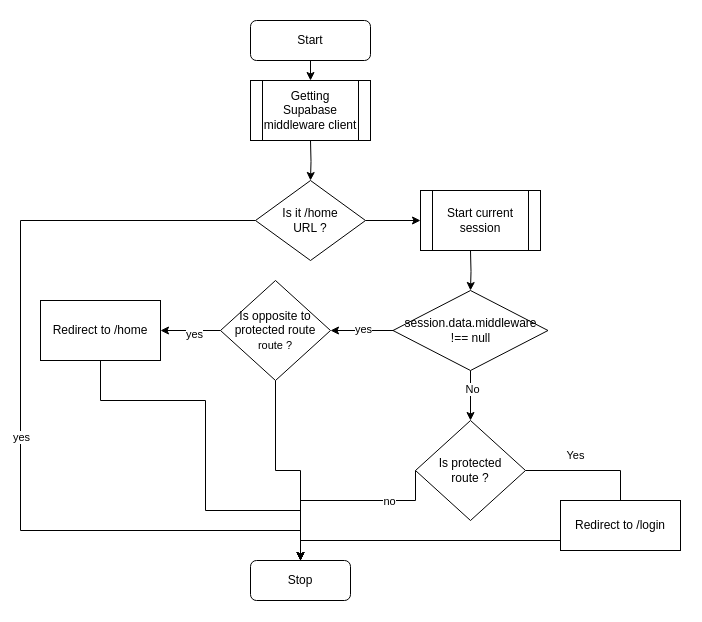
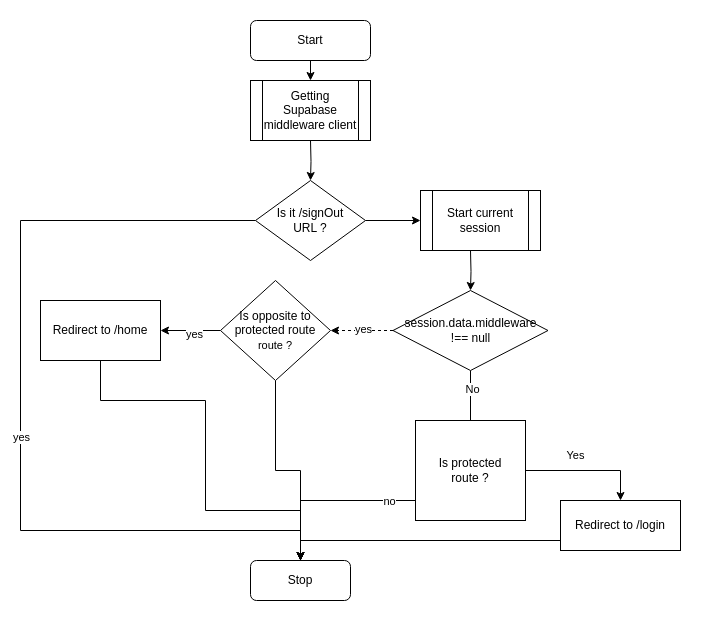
  <mxCell id="0" />
  <mxCell id="1" parent="0" />
  <mxCell id="2" style="edgeStyle=orthogonalEdgeStyle;rounded=0;orthogonalLoop=1;jettySize=auto;html=1;entryX=0.5;entryY=0;entryDx=0;entryDy=0;" parent="1" source="3" edge="1"><mxGeometry relative="1" as="geometry"><mxPoint x="310" y="80" as="targetPoint" /></mxGeometry></mxCell>
  <mxCell id="3" value="Start" style="rounded=1;whiteSpace=wrap;html=1;" parent="1" vertex="1"><mxGeometry x="250" y="20" width="120" height="40" as="geometry" /></mxCell>
  <mxCell id="4" style="edgeStyle=orthogonalEdgeStyle;rounded=0;orthogonalLoop=1;jettySize=auto;html=1;entryX=0.5;entryY=0;entryDx=0;entryDy=0;" parent="1" target="8" edge="1"><mxGeometry relative="1" as="geometry"><mxPoint x="310" y="140" as="sourcePoint" /></mxGeometry></mxCell>
  <mxCell id="5" style="edgeStyle=orthogonalEdgeStyle;rounded=0;orthogonalLoop=1;jettySize=auto;html=1;entryX=0.5;entryY=0;entryDx=0;entryDy=0;" parent="1" source="8" target="25" edge="1"><mxGeometry relative="1" as="geometry"><mxPoint x="180" y="220" as="targetPoint" /><Array as="points"><mxPoint x="20" y="220" /><mxPoint x="20" y="530" /><mxPoint x="300" y="530" /></Array></mxGeometry></mxCell>
  <mxCell id="6" value="yes" style="edgeLabel;html=1;align=center;verticalAlign=middle;resizable=0;points=[];" parent="5" vertex="1" connectable="0"><mxGeometry x="0.056" relative="1" as="geometry"><mxPoint as="offset" /></mxGeometry></mxCell>
  <mxCell id="7" style="edgeStyle=orthogonalEdgeStyle;rounded=0;orthogonalLoop=1;jettySize=auto;html=1;entryX=0;entryY=0.5;entryDx=0;entryDy=0;" parent="1" source="8" edge="1"><mxGeometry relative="1" as="geometry"><mxPoint x="420" y="220" as="targetPoint" /></mxGeometry></mxCell>
- <mxCell id="8" value="Is it /home &lt;br&gt;URL ?" style="rhombus;whiteSpace=wrap;html=1;" parent="1" vertex="1"><mxGeometry x="255" y="180" width="110" height="80" as="geometry" /></mxCell>
+ <mxCell id="8" value="Is it /signOut &lt;br&gt;URL ?" style="rhombus;whiteSpace=wrap;html=1;" parent="1" vertex="1"><mxGeometry x="255" y="180" width="110" height="80" as="geometry" /></mxCell>
  <mxCell id="9" style="edgeStyle=orthogonalEdgeStyle;rounded=0;orthogonalLoop=1;jettySize=auto;html=1;entryX=0.5;entryY=0;entryDx=0;entryDy=0;" parent="1" target="14" edge="1"><mxGeometry relative="1" as="geometry"><mxPoint x="470" y="250" as="sourcePoint" /></mxGeometry></mxCell>
- <mxCell id="10" style="edgeStyle=orthogonalEdgeStyle;rounded=0;orthogonalLoop=1;jettySize=auto;html=1;entryX=1;entryY=0.5;entryDx=0;entryDy=0;" parent="1" source="14" target="18" edge="1"><mxGeometry relative="1" as="geometry"><mxPoint x="350" y="330" as="targetPoint" /></mxGeometry></mxCell>
+ <mxCell id="10" style="edgeStyle=orthogonalEdgeStyle;rounded=0;orthogonalLoop=1;jettySize=auto;html=1;entryX=1;entryY=0.5;entryDx=0;entryDy=0;dashed=1;" parent="1" source="14" target="18" edge="1"><mxGeometry relative="1" as="geometry"><mxPoint x="350" y="330" as="targetPoint" /></mxGeometry></mxCell>
  <mxCell id="11" value="yes" style="edgeLabel;html=1;align=center;verticalAlign=middle;resizable=0;points=[];" parent="10" vertex="1" connectable="0"><mxGeometry x="-0.037" y="-2" relative="1" as="geometry"><mxPoint as="offset" /></mxGeometry></mxCell>
- <mxCell id="12" style="edgeStyle=orthogonalEdgeStyle;rounded=0;orthogonalLoop=1;jettySize=auto;html=1;entryX=0.5;entryY=0;entryDx=0;entryDy=0;" parent="1" source="14" target="24" edge="1"><mxGeometry relative="1" as="geometry" /></mxCell>
+ <mxCell id="12" style="edgeStyle=orthogonalEdgeStyle;rounded=0;orthogonalLoop=1;jettySize=auto;html=1;entryX=0.5;entryY=0;entryDx=0;entryDy=0;endArrow=none;" parent="1" source="14" target="24" edge="1"><mxGeometry relative="1" as="geometry" /></mxCell>
  <mxCell id="13" value="No" style="edgeLabel;html=1;align=center;verticalAlign=middle;resizable=0;points=[];" parent="12" vertex="1" connectable="0"><mxGeometry x="-0.29" y="1" relative="1" as="geometry"><mxPoint as="offset" /></mxGeometry></mxCell>
  <mxCell id="14" value="session.data.middleware&lt;br&gt;!== null" style="rhombus;whiteSpace=wrap;html=1;" parent="1" vertex="1"><mxGeometry x="392.5" y="290" width="155" height="80" as="geometry" /></mxCell>
  <mxCell id="15" style="edgeStyle=orthogonalEdgeStyle;rounded=0;orthogonalLoop=1;jettySize=auto;html=1;entryX=1;entryY=0.5;entryDx=0;entryDy=0;" parent="1" source="18" edge="1"><mxGeometry relative="1" as="geometry"><mxPoint x="160" y="330" as="targetPoint" /></mxGeometry></mxCell>
  <mxCell id="16" value="yes" style="edgeLabel;html=1;align=center;verticalAlign=middle;resizable=0;points=[];" parent="15" vertex="1" connectable="0"><mxGeometry x="-0.094" y="3" relative="1" as="geometry"><mxPoint as="offset" /></mxGeometry></mxCell>
  <mxCell id="17" style="edgeStyle=orthogonalEdgeStyle;rounded=0;orthogonalLoop=1;jettySize=auto;html=1;entryX=0.5;entryY=0;entryDx=0;entryDy=0;" parent="1" source="18" target="25" edge="1"><mxGeometry relative="1" as="geometry"><mxPoint x="275" y="410" as="targetPoint" /></mxGeometry></mxCell>
  <mxCell id="18" value="Is&amp;nbsp;opposite to protected route&lt;br style=&quot;border-color: var(--border-color); font-size: 11px;&quot;&gt;&lt;span style=&quot;font-size: 11px; background-color: rgb(255, 255, 255);&quot;&gt;route ?&lt;/span&gt;" style="rhombus;whiteSpace=wrap;html=1;" parent="1" vertex="1"><mxGeometry x="220" y="280" width="110" height="100" as="geometry" /></mxCell>
  <mxCell id="19" style="edgeStyle=orthogonalEdgeStyle;rounded=0;orthogonalLoop=1;jettySize=auto;html=1;entryX=0.5;entryY=0;entryDx=0;entryDy=0;" parent="1" target="25" edge="1"><mxGeometry relative="1" as="geometry"><mxPoint x="300" y="550" as="targetPoint" /><mxPoint x="100" y="360" as="sourcePoint" /><Array as="points"><mxPoint x="100" y="400" /><mxPoint x="205" y="400" /><mxPoint x="205" y="510" /><mxPoint x="300" y="510" /></Array></mxGeometry></mxCell>
- <mxCell id="20" style="edgeStyle=orthogonalEdgeStyle;rounded=0;orthogonalLoop=1;jettySize=auto;html=1;entryX=0.5;entryY=0;entryDx=0;entryDy=0;endArrow=none;" parent="1" source="24" target="29" edge="1"><mxGeometry relative="1" as="geometry"><mxPoint x="560" y="380" as="targetPoint" /></mxGeometry></mxCell>
+ <mxCell id="20" style="edgeStyle=orthogonalEdgeStyle;rounded=0;orthogonalLoop=1;jettySize=auto;html=1;entryX=0.5;entryY=0;entryDx=0;entryDy=0;" parent="1" source="24" target="29" edge="1"><mxGeometry relative="1" as="geometry"><mxPoint x="560" y="380" as="targetPoint" /></mxGeometry></mxCell>
  <mxCell id="21" value="Yes" style="edgeLabel;html=1;align=center;verticalAlign=middle;resizable=0;points=[];" parent="20" vertex="1" connectable="0"><mxGeometry x="-0.259" y="3" relative="1" as="geometry"><mxPoint x="3" y="-13" as="offset" /></mxGeometry></mxCell>
  <mxCell id="22" style="edgeStyle=orthogonalEdgeStyle;rounded=0;orthogonalLoop=1;jettySize=auto;html=1;entryX=0.5;entryY=0;entryDx=0;entryDy=0;exitX=0;exitY=0.5;exitDx=0;exitDy=0;" parent="1" source="24" target="25" edge="1"><mxGeometry relative="1" as="geometry"><mxPoint x="360" y="470" as="targetPoint" /><Array as="points"><mxPoint x="415" y="500" /><mxPoint x="300" y="500" /></Array></mxGeometry></mxCell>
  <mxCell id="23" value="no" style="edgeLabel;html=1;align=center;verticalAlign=middle;resizable=0;points=[];" parent="22" vertex="1" connectable="0"><mxGeometry x="-0.291" y="2" relative="1" as="geometry"><mxPoint x="16" y="-2" as="offset" /></mxGeometry></mxCell>
- <mxCell id="24" value="Is protected &lt;br&gt;route ?" style="rhombus;whiteSpace=wrap;html=1;" parent="1" vertex="1"><mxGeometry x="415" y="420" width="110" height="100" as="geometry" /></mxCell>
+ <mxCell id="24" value="Is protected &lt;br&gt;route ?" style="whiteSpace=wrap;html=1;rounded=0;" parent="1" vertex="1"><mxGeometry x="415" y="420" width="110" height="100" as="geometry" /></mxCell>
  <mxCell id="25" value="Stop" style="rounded=1;whiteSpace=wrap;html=1;" parent="1" vertex="1"><mxGeometry x="250" y="560" width="100" height="40" as="geometry" /></mxCell>
  <mxCell id="26" value="Getting Supabase middleware client" style="shape=process;whiteSpace=wrap;html=1;backgroundOutline=1;" parent="1" vertex="1"><mxGeometry x="250" y="80" width="120" height="60" as="geometry" /></mxCell>
  <mxCell id="27" value="Start current session" style="shape=process;whiteSpace=wrap;html=1;backgroundOutline=1;" parent="1" vertex="1"><mxGeometry x="420" y="190" width="120" height="60" as="geometry" /></mxCell>
  <mxCell id="28" style="edgeStyle=orthogonalEdgeStyle;rounded=0;orthogonalLoop=1;jettySize=auto;html=1;entryX=0.5;entryY=0;entryDx=0;entryDy=0;" parent="1" source="29" target="25" edge="1"><mxGeometry relative="1" as="geometry"><Array as="points"><mxPoint x="300" y="540" /></Array></mxGeometry></mxCell>
  <mxCell id="29" value="Redirect to /login" style="rounded=0;whiteSpace=wrap;html=1;" parent="1" vertex="1"><mxGeometry x="560" y="500" width="120" height="50" as="geometry" /></mxCell>
  <mxCell id="30" value="Redirect to /home" style="rounded=0;whiteSpace=wrap;html=1;" vertex="1" parent="1"><mxGeometry x="40" y="300" width="120" height="60" as="geometry" /></mxCell>
